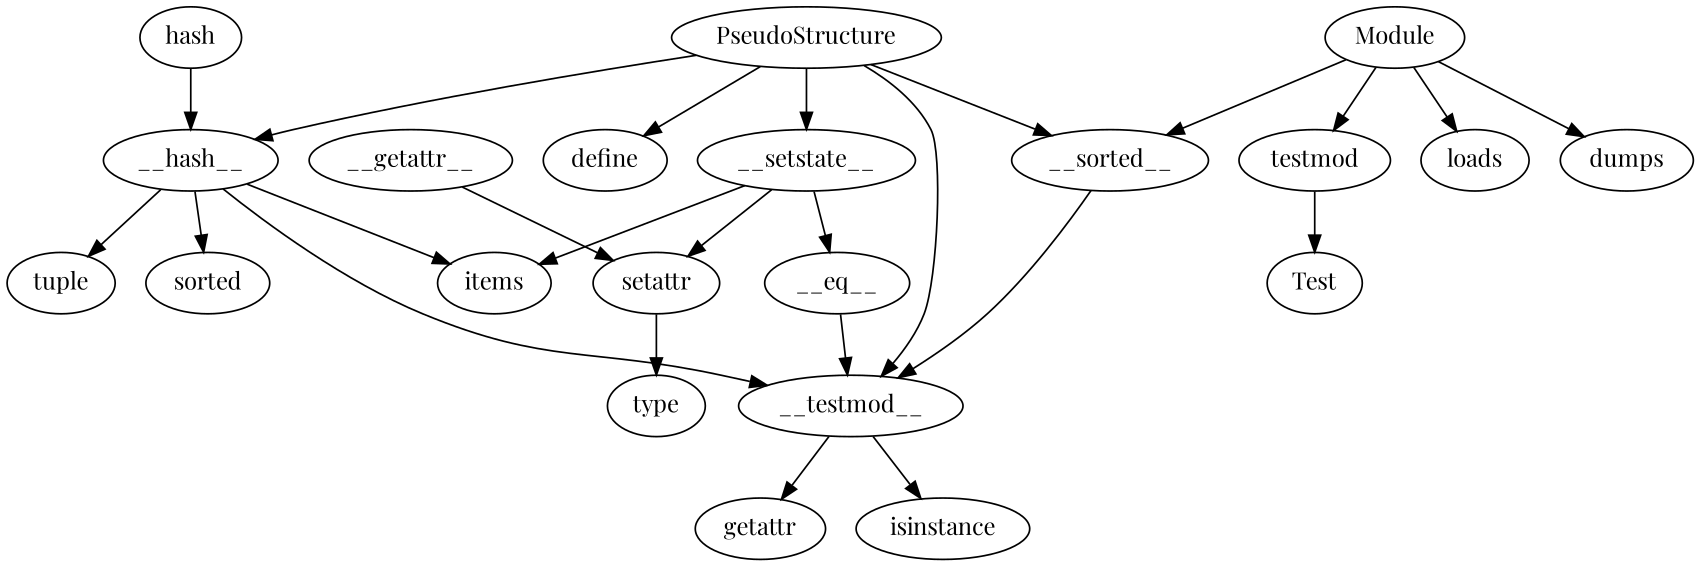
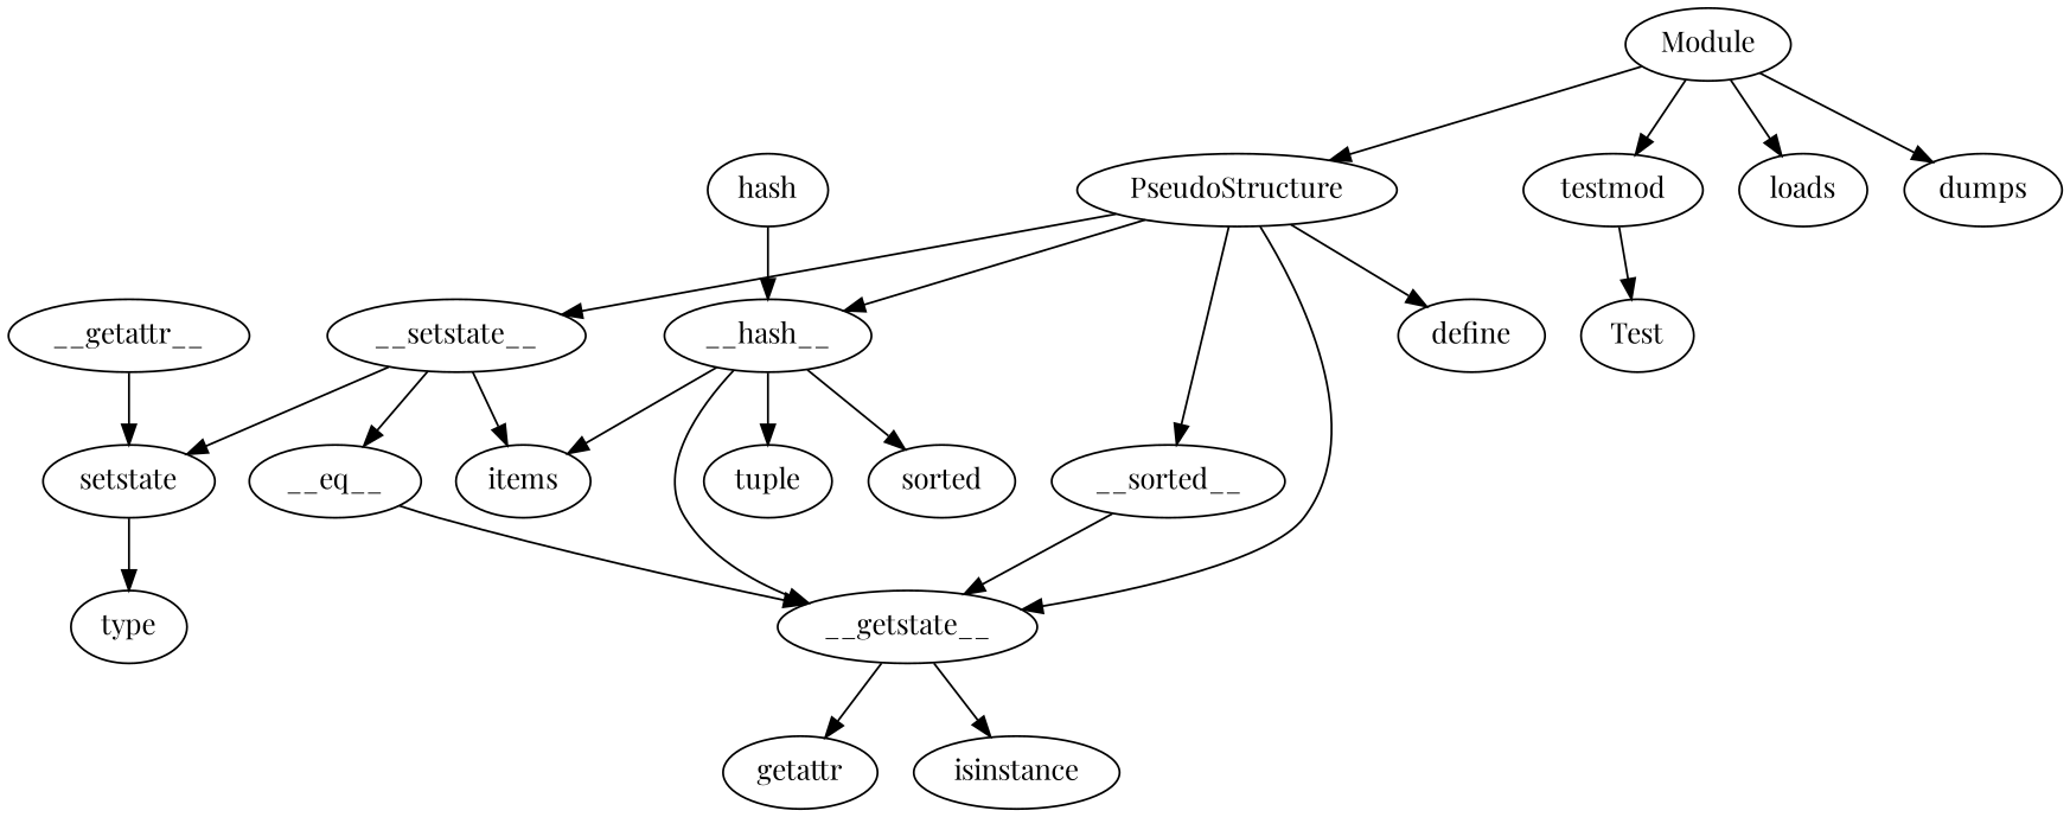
  strict digraph {
    fontname="Playfair Display"
    node [fontname="Playfair Display"]
    edge [fontname="Playfair Display"]
    __getattr__
-   setattr
+   setattr [label=setstate]
    type
-   __getstate__ [label=__testmod__]
+   __getstate__
    getattr
    isinstance
    __setstate__
    items
    __eq__
    __hash__
    tuple
    sorted
    hash
    n14 [label=__sorted__]
    Module
    PseudoStructure
    testmod
    loads
    dumps
    define
    Test
    __getattr__ -> setattr
    setattr -> type
    __getstate__ -> getattr
    __getstate__ -> isinstance
    __setstate__ -> setattr
    __setstate__ -> items
    __setstate__ -> __eq__
    __eq__ -> __getstate__
    __hash__ -> __getstate__
    __hash__ -> items
    __hash__ -> tuple
    __hash__ -> sorted
    hash -> __hash__
    n14 -> __getstate__
-   Module -> n14
+   Module -> PseudoStructure
    Module -> testmod
    Module -> loads
    Module -> dumps
    PseudoStructure -> __getstate__
    PseudoStructure -> __setstate__
    PseudoStructure -> __hash__
    PseudoStructure -> n14
    PseudoStructure -> define
    testmod -> Test
  }
